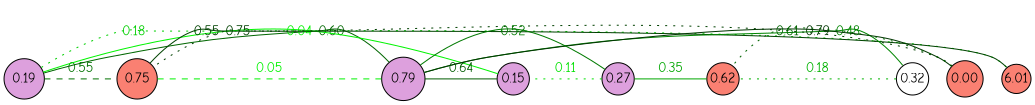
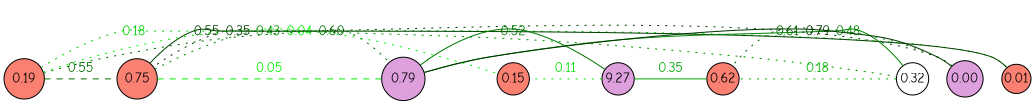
  graph {
    fontname="Comic Neue"
    splines=true
    node [fillcolor=salmon fixedsize=true fontname="Comic Neue" shape=circle style=filled]
    edge [constraint=false fontname="Comic Neue" minlen=2 style=solid]
-   n1 [fillcolor=plum height=0.55 label=0.19 width=0.55]
+   n1 [height=0.55 label=0.19 width=0.55]
    n2 [height=0.55 label=0.75 width=0.55]
    n3 [fillcolor=plum height=0.60 label=0.79 width=0.60]
-   n4 [height=0.40 label=6.01 width=0.40]
-   n5 [fillcolor=plum height=0.45 label=0.15 width=0.45]
+   n4 [height=0.40 label=0.01 width=0.40]
+   n5 [height=0.45 label=0.15 width=0.45]
    n6 [fillcolor=white height=0.45 label=0.32 width=0.45]
-   n7 [height=0.50 label=0.00 width=0.50]
+   n7 [fillcolor=plum height=0.50 label=0.00 width=0.50]
    n8 [height=0.45 label=0.62 width=0.45]
-   n9 [fillcolor=plum height=0.45 label=0.27 width=0.45]
+   n9 [fillcolor=plum height=0.45 label=9.27 width=0.45]
    n1 -- n2 [color="#007100" fontcolor="#007100" label=0.55 style=dashed weight=0.55]
-   n1 -- n3 [color="#006600" fontcolor="#006600" label=0.60 weight=0.60]
+   n1 -- n3 [color="#006600" fontcolor="#006600" label=0.60 style=dotted weight=0.60]
    n1 -- n4 [color="#00cf00" fontcolor="#00cf00" label=0.18 style=dotted weight=0.18]
-   n1 -- n5 [color="#00f400" fontcolor="#00f400" label=0.04 weight=0.04]
+   n1 -- n5 [color="#00f400" fontcolor="#00f400" label=0.04 style=dotted weight=0.04]
    n2 -- n3 [color="#00f300" fontcolor="#00f300" label=0.05 style=dashed weight=0.05]
    n2 -- n4 [color="#004200" fontcolor="#004200" label=0.55 weight=0.74]
-   n3 -- n5 [color="#005b00" fontcolor="#005b00" label=0.64 weight=0.64]
+   n2 -- n6 [color="#009100" fontcolor="#009100" label=0.43 style=dotted weight=0.43]
    n3 -- n6 [color="#008500" fontcolor="#008500" label=0.48 weight=0.48]
    n6 -- n8 [color="#00b200" fontcolor="#00b200" label=0.18 style=dotted weight=0.30]
-   n7 -- n2 [color="#004000" fontcolor="#004000" label=0.75 style=dotted weight=0.75]
+   n7 -- n2 [color="#004000" fontcolor="#004000" label=0.35 style=dotted weight=0.75]
    n7 -- n3 [color="#003500" fontcolor="#003500" label=0.79 weight=0.79]
    n7 -- n8 [color="#006200" fontcolor="#006200" label=0.61 style=dotted weight=0.61]
    n9 -- n3 [color="#007900" fontcolor="#007900" label=0.52 weight=0.52]
    n9 -- n5 [color="#00e100" fontcolor="#00e100" label=0.11 style=dotted weight=0.11]
    n9 -- n8 [color="#00a600" fontcolor="#00a600" label=0.35 weight=0.35]
  }
